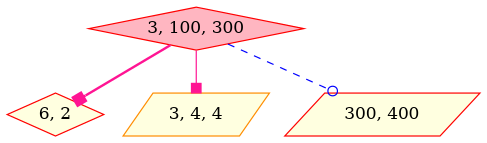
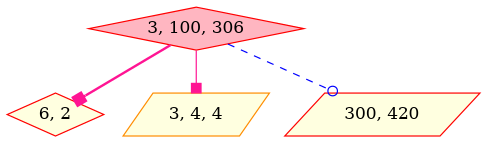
  digraph {
    color=red
    node [color=red fillcolor=lightyellow shape=diamond style=filled]
    edge [arrowhead=box color=deeppink]
-   n1 [fillcolor=lightpink label="3, 100, 300"]
+   n1 [fillcolor=lightpink label="3, 100, 306"]
    n2 [label="6, 2"]
    n3 [color=darkorange label="3, 4, 4" shape=parallelogram]
-   n4 [label="300, 400" shape=parallelogram]
+   n4 [label="300, 420" shape=parallelogram]
    n1 -> n2 [style=bold]
    n1 -> n3 [style=solid]
    n1 -> n4 [arrowhead=odot color=blue style=dashed]
  }
